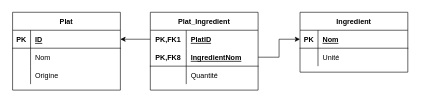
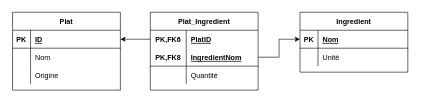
  <mxCell id="0" />
  <mxCell id="1" parent="0" />
  <mxCell id="2" value="Plat_Ingredient" style="shape=table;startSize=30;container=1;collapsible=1;childLayout=tableLayout;fixedRows=1;rowLines=0;fontStyle=1;align=center;resizeLast=1;" vertex="1" parent="1"><mxGeometry x="250" y="20" width="180" height="130" as="geometry" /></mxCell>
  <mxCell id="3" value="" style="shape=tableRow;horizontal=0;startSize=0;swimlaneHead=0;swimlaneBody=0;fillColor=none;collapsible=0;dropTarget=0;points=[[0,0.5],[1,0.5]];portConstraint=eastwest;top=0;left=0;right=0;bottom=0;" vertex="1" parent="2"><mxGeometry y="30" width="180" height="30" as="geometry" /></mxCell>
- <mxCell id="4" value="PK,FK1" style="shape=partialRectangle;connectable=0;fillColor=none;top=0;left=0;bottom=0;right=0;fontStyle=1;overflow=hidden;" vertex="1" parent="3"><mxGeometry width="60" height="30" as="geometry"><mxRectangle width="60" height="30" as="alternateBounds" /></mxGeometry></mxCell>
+ <mxCell id="4" value="PK,FK6" style="shape=partialRectangle;connectable=0;fillColor=none;top=0;left=0;bottom=0;right=0;fontStyle=1;overflow=hidden;" vertex="1" parent="3"><mxGeometry width="60" height="30" as="geometry"><mxRectangle width="60" height="30" as="alternateBounds" /></mxGeometry></mxCell>
  <mxCell id="5" value="PlatID" style="shape=partialRectangle;connectable=0;fillColor=none;top=0;left=0;bottom=0;right=0;align=left;spacingLeft=6;fontStyle=5;overflow=hidden;" vertex="1" parent="3"><mxGeometry x="60" width="120" height="30" as="geometry"><mxRectangle width="120" height="30" as="alternateBounds" /></mxGeometry></mxCell>
  <mxCell id="6" value="" style="shape=tableRow;horizontal=0;startSize=0;swimlaneHead=0;swimlaneBody=0;fillColor=none;collapsible=0;dropTarget=0;points=[[0,0.5],[1,0.5]];portConstraint=eastwest;top=0;left=0;right=0;bottom=1;" vertex="1" parent="2"><mxGeometry y="60" width="180" height="30" as="geometry" /></mxCell>
  <mxCell id="7" value="PK,FK8" style="shape=partialRectangle;connectable=0;fillColor=none;top=0;left=0;bottom=0;right=0;fontStyle=1;overflow=hidden;" vertex="1" parent="6"><mxGeometry width="60" height="30" as="geometry"><mxRectangle width="60" height="30" as="alternateBounds" /></mxGeometry></mxCell>
  <mxCell id="8" value="IngredientNom" style="shape=partialRectangle;connectable=0;fillColor=none;top=0;left=0;bottom=0;right=0;align=left;spacingLeft=6;fontStyle=5;overflow=hidden;" vertex="1" parent="6"><mxGeometry x="60" width="120" height="30" as="geometry"><mxRectangle width="120" height="30" as="alternateBounds" /></mxGeometry></mxCell>
  <mxCell id="9" value="" style="shape=tableRow;horizontal=0;startSize=0;swimlaneHead=0;swimlaneBody=0;fillColor=none;collapsible=0;dropTarget=0;points=[[0,0.5],[1,0.5]];portConstraint=eastwest;top=0;left=0;right=0;bottom=0;" vertex="1" parent="2"><mxGeometry y="90" width="180" height="30" as="geometry" /></mxCell>
  <mxCell id="10" value="" style="shape=partialRectangle;connectable=0;fillColor=none;top=0;left=0;bottom=0;right=0;editable=1;overflow=hidden;" vertex="1" parent="9"><mxGeometry width="60" height="30" as="geometry"><mxRectangle width="60" height="30" as="alternateBounds" /></mxGeometry></mxCell>
  <mxCell id="11" value="Quantité" style="shape=partialRectangle;connectable=0;fillColor=none;top=0;left=0;bottom=0;right=0;align=left;spacingLeft=6;overflow=hidden;" vertex="1" parent="9"><mxGeometry x="60" width="120" height="30" as="geometry"><mxRectangle width="120" height="30" as="alternateBounds" /></mxGeometry></mxCell>
  <mxCell id="12" value="Plat" style="shape=table;startSize=30;container=1;collapsible=1;childLayout=tableLayout;fixedRows=1;rowLines=0;fontStyle=1;align=center;resizeLast=1;" vertex="1" parent="1"><mxGeometry x="20" y="20" width="180" height="130" as="geometry" /></mxCell>
  <mxCell id="13" value="" style="shape=tableRow;horizontal=0;startSize=0;swimlaneHead=0;swimlaneBody=0;fillColor=none;collapsible=0;dropTarget=0;points=[[0,0.5],[1,0.5]];portConstraint=eastwest;top=0;left=0;right=0;bottom=1;" vertex="1" parent="12"><mxGeometry y="30" width="180" height="30" as="geometry" /></mxCell>
  <mxCell id="14" value="PK" style="shape=partialRectangle;connectable=0;fillColor=none;top=0;left=0;bottom=0;right=0;fontStyle=1;overflow=hidden;" vertex="1" parent="13"><mxGeometry width="30" height="30" as="geometry"><mxRectangle width="30" height="30" as="alternateBounds" /></mxGeometry></mxCell>
  <mxCell id="15" value="ID" style="shape=partialRectangle;connectable=0;fillColor=none;top=0;left=0;bottom=0;right=0;align=left;spacingLeft=6;fontStyle=5;overflow=hidden;" vertex="1" parent="13"><mxGeometry x="30" width="150" height="30" as="geometry"><mxRectangle width="150" height="30" as="alternateBounds" /></mxGeometry></mxCell>
  <mxCell id="16" value="" style="shape=tableRow;horizontal=0;startSize=0;swimlaneHead=0;swimlaneBody=0;fillColor=none;collapsible=0;dropTarget=0;points=[[0,0.5],[1,0.5]];portConstraint=eastwest;top=0;left=0;right=0;bottom=0;" vertex="1" parent="12"><mxGeometry y="60" width="180" height="30" as="geometry" /></mxCell>
  <mxCell id="17" value="" style="shape=partialRectangle;connectable=0;fillColor=none;top=0;left=0;bottom=0;right=0;editable=1;overflow=hidden;" vertex="1" parent="16"><mxGeometry width="30" height="30" as="geometry"><mxRectangle width="30" height="30" as="alternateBounds" /></mxGeometry></mxCell>
  <mxCell id="18" value="Nom" style="shape=partialRectangle;connectable=0;fillColor=none;top=0;left=0;bottom=0;right=0;align=left;spacingLeft=6;overflow=hidden;" vertex="1" parent="16"><mxGeometry x="30" width="150" height="30" as="geometry"><mxRectangle width="150" height="30" as="alternateBounds" /></mxGeometry></mxCell>
  <mxCell id="19" value="" style="shape=tableRow;horizontal=0;startSize=0;swimlaneHead=0;swimlaneBody=0;fillColor=none;collapsible=0;dropTarget=0;points=[[0,0.5],[1,0.5]];portConstraint=eastwest;top=0;left=0;right=0;bottom=0;" vertex="1" parent="12"><mxGeometry y="90" width="180" height="30" as="geometry" /></mxCell>
  <mxCell id="20" value="" style="shape=partialRectangle;connectable=0;fillColor=none;top=0;left=0;bottom=0;right=0;editable=1;overflow=hidden;" vertex="1" parent="19"><mxGeometry width="30" height="30" as="geometry"><mxRectangle width="30" height="30" as="alternateBounds" /></mxGeometry></mxCell>
  <mxCell id="21" value="Origine" style="shape=partialRectangle;connectable=0;fillColor=none;top=0;left=0;bottom=0;right=0;align=left;spacingLeft=6;overflow=hidden;" vertex="1" parent="19"><mxGeometry x="30" width="150" height="30" as="geometry"><mxRectangle width="150" height="30" as="alternateBounds" /></mxGeometry></mxCell>
  <mxCell id="22" value="Ingredient" style="shape=table;startSize=30;container=1;collapsible=1;childLayout=tableLayout;fixedRows=1;rowLines=0;fontStyle=1;align=center;resizeLast=1;" vertex="1" parent="1"><mxGeometry x="500" y="20" width="180" height="100" as="geometry" /></mxCell>
  <mxCell id="23" value="" style="shape=tableRow;horizontal=0;startSize=0;swimlaneHead=0;swimlaneBody=0;fillColor=none;collapsible=0;dropTarget=0;points=[[0,0.5],[1,0.5]];portConstraint=eastwest;top=0;left=0;right=0;bottom=1;" vertex="1" parent="22"><mxGeometry y="30" width="180" height="30" as="geometry" /></mxCell>
  <mxCell id="24" value="PK" style="shape=partialRectangle;connectable=0;fillColor=none;top=0;left=0;bottom=0;right=0;fontStyle=1;overflow=hidden;" vertex="1" parent="23"><mxGeometry width="30" height="30" as="geometry"><mxRectangle width="30" height="30" as="alternateBounds" /></mxGeometry></mxCell>
  <mxCell id="25" value="Nom" style="shape=partialRectangle;connectable=0;fillColor=none;top=0;left=0;bottom=0;right=0;align=left;spacingLeft=6;fontStyle=5;overflow=hidden;" vertex="1" parent="23"><mxGeometry x="30" width="150" height="30" as="geometry"><mxRectangle width="150" height="30" as="alternateBounds" /></mxGeometry></mxCell>
  <mxCell id="26" value="" style="shape=tableRow;horizontal=0;startSize=0;swimlaneHead=0;swimlaneBody=0;fillColor=none;collapsible=0;dropTarget=0;points=[[0,0.5],[1,0.5]];portConstraint=eastwest;top=0;left=0;right=0;bottom=0;" vertex="1" parent="22"><mxGeometry y="60" width="180" height="30" as="geometry" /></mxCell>
  <mxCell id="27" value="" style="shape=partialRectangle;connectable=0;fillColor=none;top=0;left=0;bottom=0;right=0;editable=1;overflow=hidden;" vertex="1" parent="26"><mxGeometry width="30" height="30" as="geometry"><mxRectangle width="30" height="30" as="alternateBounds" /></mxGeometry></mxCell>
  <mxCell id="28" value="Unité" style="shape=partialRectangle;connectable=0;fillColor=none;top=0;left=0;bottom=0;right=0;align=left;spacingLeft=6;overflow=hidden;" vertex="1" parent="26"><mxGeometry x="30" width="150" height="30" as="geometry"><mxRectangle width="150" height="30" as="alternateBounds" /></mxGeometry></mxCell>
  <mxCell id="29" style="edgeStyle=orthogonalEdgeStyle;rounded=0;orthogonalLoop=1;jettySize=auto;html=1;entryX=0;entryY=0.5;entryDx=0;entryDy=0;" edge="1" parent="1" source="6" target="23"><mxGeometry relative="1" as="geometry" /></mxCell>
  <mxCell id="30" style="edgeStyle=orthogonalEdgeStyle;rounded=0;orthogonalLoop=1;jettySize=auto;html=1;entryX=1;entryY=0.5;entryDx=0;entryDy=0;" edge="1" parent="1" source="3" target="13"><mxGeometry relative="1" as="geometry" /></mxCell>
